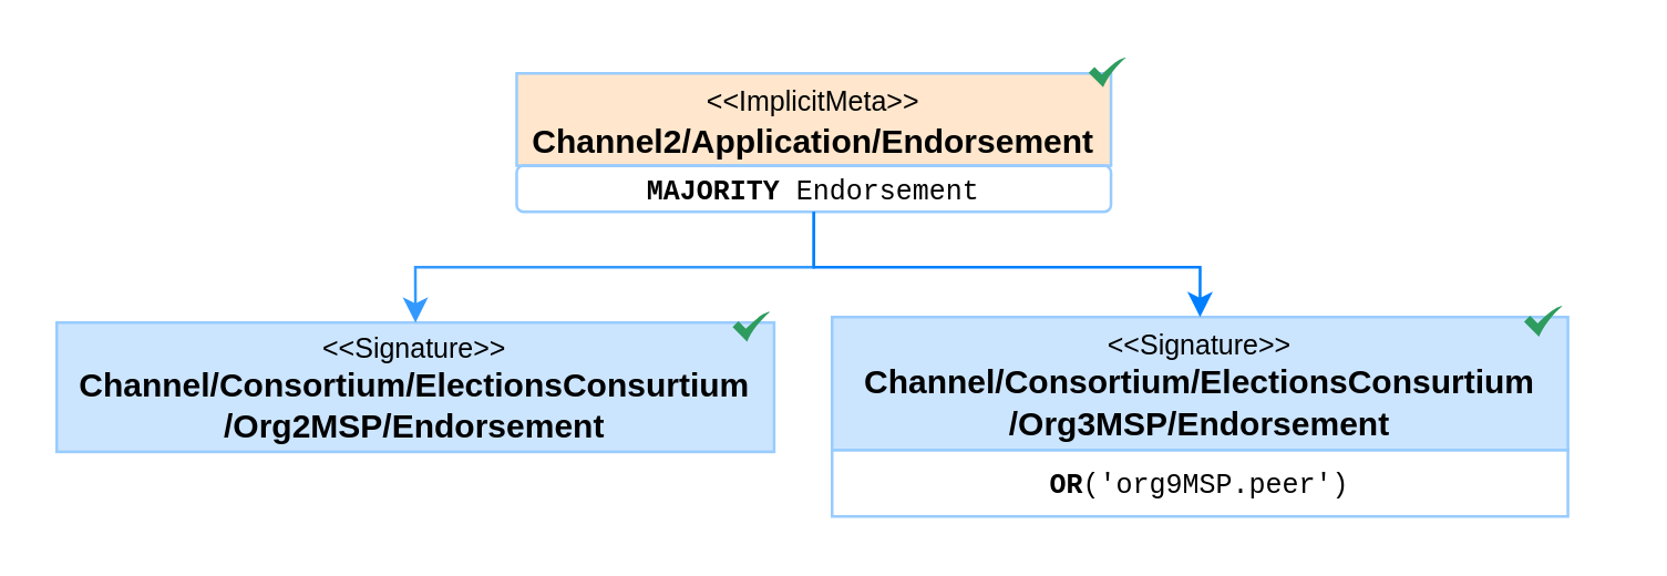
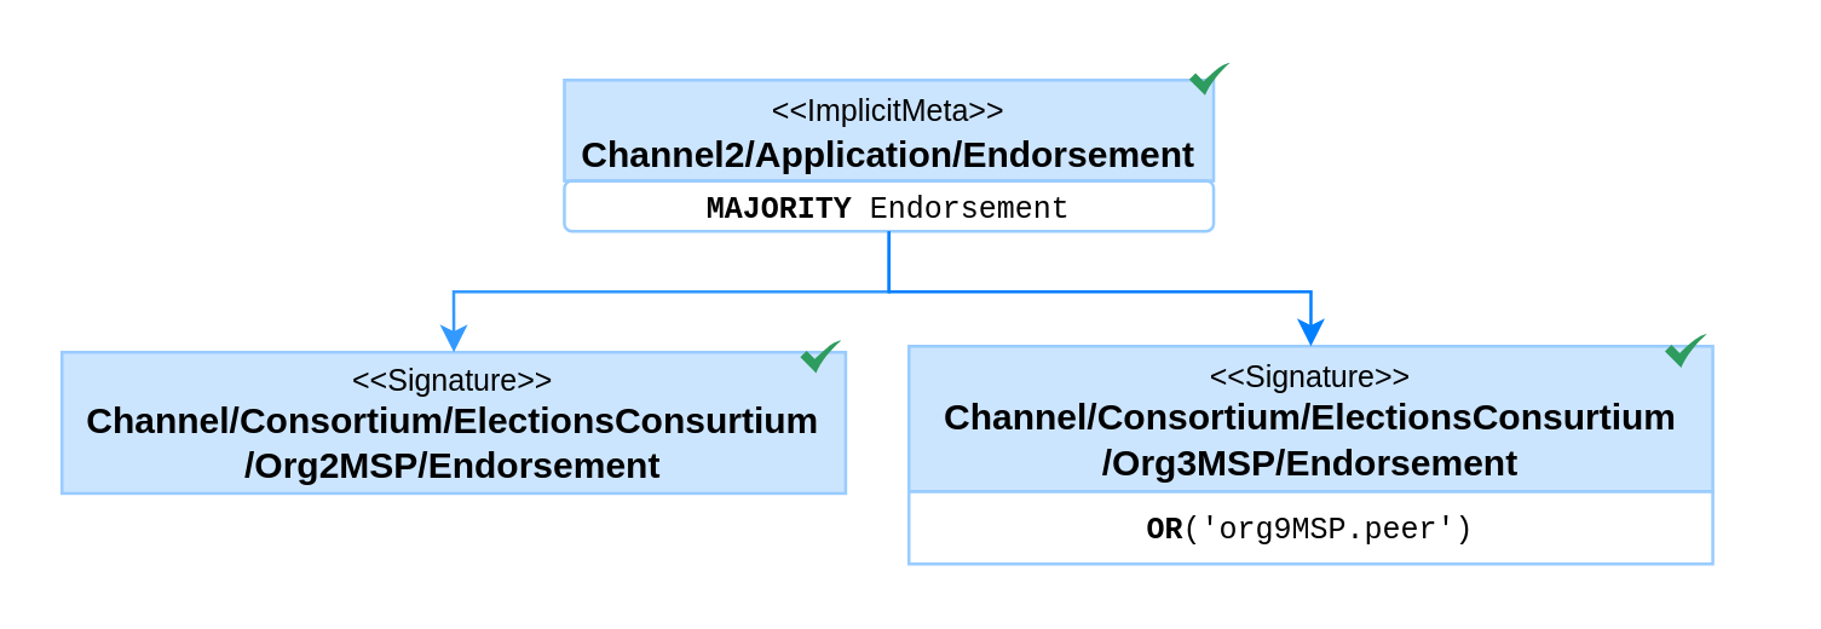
  <mxCell id="0" />
  <mxCell id="1" parent="0" />
  <mxCell id="2" value="" style="group" parent="1" vertex="1" connectable="0"><mxGeometry x="186.09" y="26" width="220.003" height="50" as="geometry" /></mxCell>
- <mxCell id="3" value="&lt;font style=&quot;font-size: 10px;&quot;&gt;&lt;font style=&quot;font-size: 10px;&quot;&gt;&amp;lt;&amp;lt;ImplicitMeta&amp;gt;&amp;gt;&lt;/font&gt;&lt;br&gt;&lt;b style=&quot;&quot;&gt;&lt;font style=&quot;font-size: 12px;&quot;&gt;Channel2/Application/Endorsement&lt;/font&gt;&lt;/b&gt;&lt;/font&gt;" style="rounded=0;whiteSpace=wrap;html=1;strokeColor=#99CCFF;fillColor=#ffe6cc;" parent="2" vertex="1"><mxGeometry width="214.634" height="33.333" as="geometry" /></mxCell>
+ <mxCell id="3" value="&lt;font style=&quot;font-size: 10px;&quot;&gt;&lt;font style=&quot;font-size: 10px;&quot;&gt;&amp;lt;&amp;lt;ImplicitMeta&amp;gt;&amp;gt;&lt;/font&gt;&lt;br&gt;&lt;b style=&quot;&quot;&gt;&lt;font style=&quot;font-size: 12px;&quot;&gt;Channel2/Application/Endorsement&lt;/font&gt;&lt;/b&gt;&lt;/font&gt;" style="rounded=0;whiteSpace=wrap;html=1;strokeColor=#99CCFF;fillColor=#CCE5FF;" parent="2" vertex="1"><mxGeometry width="214.634" height="33.333" as="geometry" /></mxCell>
  <mxCell id="4" value="&lt;div style=&quot;text-align: left;&quot;&gt;&lt;span style=&quot;background-color: initial; font-size: 10px;&quot;&gt;&lt;font face=&quot;Menlo, Monaco, Courier New, monospace&quot;&gt;&lt;b&gt;MAJORITY&lt;/b&gt; Endorsement&lt;/font&gt;&lt;/span&gt;&lt;/div&gt;" style="whiteSpace=wrap;html=1;align=center;fillColor=none;strokeColor=#99CCFF;rounded=1;" parent="2" vertex="1"><mxGeometry y="33.333" width="214.634" height="16.667" as="geometry" /></mxCell>
  <mxCell id="5" value="" style="sketch=0;html=1;aspect=fixed;strokeColor=none;shadow=0;align=center;verticalAlign=top;fillColor=#2D9C5E;shape=mxgraph.gcp2.check;fontSize=10;" parent="2" vertex="1"><mxGeometry x="206.565" y="-5.751" width="13.437" height="10.75" as="geometry" /></mxCell>
  <mxCell id="6" value="" style="group" parent="1" vertex="1" connectable="0"><mxGeometry x="20" y="116" width="273" height="70" as="geometry" /></mxCell>
  <mxCell id="7" value="&lt;font style=&quot;font-size: 12px;&quot;&gt;&lt;font style=&quot;font-size: 10px;&quot;&gt;&amp;lt;&amp;lt;Signature&amp;gt;&amp;gt;&lt;/font&gt;&lt;br&gt;&lt;b style=&quot;&quot;&gt;Channel/Consortium/ElectionsConsurtium&lt;br&gt;/Org2MSP/Endorsement&lt;/b&gt;&lt;/font&gt;" style="rounded=0;whiteSpace=wrap;html=1;strokeColor=#99CCFF;fillColor=#CCE5FF;" parent="6" vertex="1"><mxGeometry width="259.075" height="46.667" as="geometry" /></mxCell>
  <mxCell id="8" value="" style="sketch=0;html=1;aspect=fixed;strokeColor=none;shadow=0;align=center;verticalAlign=top;fillColor=#2D9C5E;shape=mxgraph.gcp2.check;fontSize=10;" parent="6" vertex="1"><mxGeometry x="244.065" y="-3.891" width="13.437" height="10.75" as="geometry" /></mxCell>
  <mxCell id="9" style="edgeStyle=orthogonalEdgeStyle;rounded=0;orthogonalLoop=1;jettySize=auto;html=1;exitX=0.5;exitY=1;exitDx=0;exitDy=0;entryX=0.5;entryY=0;entryDx=0;entryDy=0;fontSize=12;strokeColor=#3399FF;" parent="1" source="4" target="7" edge="1"><mxGeometry relative="1" as="geometry"><Array as="points"><mxPoint x="293" y="96" /><mxPoint x="150" y="96" /></Array></mxGeometry></mxCell>
  <mxCell id="10" value="" style="group" parent="1" vertex="1" connectable="0"><mxGeometry x="300" y="106" width="280" height="80" as="geometry" /></mxCell>
  <mxCell id="11" value="&lt;font style=&quot;font-size: 12px;&quot;&gt;&lt;font style=&quot;font-size: 10px;&quot;&gt;&amp;lt;&amp;lt;Signature&amp;gt;&amp;gt;&lt;/font&gt;&lt;br&gt;&lt;b style=&quot;&quot;&gt;Channel/Consortium/ElectionsConsurtium&lt;br&gt;/Org3MSP/Endorsement&lt;/b&gt;&lt;/font&gt;" style="rounded=0;whiteSpace=wrap;html=1;strokeColor=#99CCFF;fillColor=#CCE5FF;" parent="10" vertex="1"><mxGeometry y="8" width="265.729" height="48" as="geometry" /></mxCell>
  <mxCell id="12" value="&lt;span style=&quot;font-family: Menlo, Monaco, &amp;quot;Courier New&amp;quot;, monospace; font-size: 10px; text-align: left;&quot;&gt;&lt;b&gt;OR&lt;/b&gt;(&lt;/span&gt;&lt;span style=&quot;font-family: Menlo, Monaco, &amp;quot;Courier New&amp;quot;, monospace; font-size: 10px; text-align: left;&quot;&gt;'org9MSP.peer'&lt;/span&gt;&lt;span style=&quot;font-family: Menlo, Monaco, &amp;quot;Courier New&amp;quot;, monospace; font-size: 10px; text-align: left;&quot;&gt;)&lt;/span&gt;" style="rounded=0;whiteSpace=wrap;html=1;align=center;fillColor=none;strokeColor=#99CCFF;" parent="10" vertex="1"><mxGeometry y="56" width="265.729" height="24" as="geometry" /></mxCell>
  <mxCell id="13" value="" style="sketch=0;html=1;aspect=fixed;strokeColor=none;shadow=0;align=center;verticalAlign=top;fillColor=#2D9C5E;shape=mxgraph.gcp2.check;fontSize=10;" parent="10" vertex="1"><mxGeometry x="249.898" y="3.997" width="13.821" height="11.057" as="geometry" /></mxCell>
  <mxCell id="14" style="edgeStyle=orthogonalEdgeStyle;rounded=0;orthogonalLoop=1;jettySize=auto;html=1;exitX=0.5;exitY=1;exitDx=0;exitDy=0;entryX=0.5;entryY=0;entryDx=0;entryDy=0;strokeColor=#007FFF;" parent="1" source="4" target="11" edge="1"><mxGeometry relative="1" as="geometry"><Array as="points"><mxPoint x="293" y="96" /><mxPoint x="433" y="96" /></Array></mxGeometry></mxCell>
